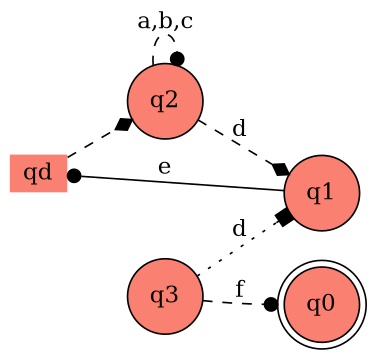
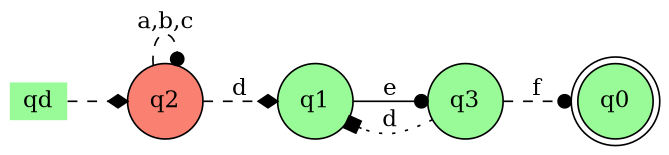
  strict digraph {
    rankdir=LR
    node [fillcolor=salmon shape=circle style=filled]
    edge [arrowhead=dot style=dashed]
-   qd [height=0 shape=none width=0]
+   qd [fillcolor=palegreen height=0 shape=none width=0]
    q2 [height=0.5 width=0.0]
-   q1 [height=0.5 width=0.0]
-   q0 [height=0.5 shape=doublecircle width=0.0]
-   q3 [height=0.5 width=0.0]
+   q1 [fillcolor=palegreen height=0.5 width=0.0]
+   q0 [fillcolor=palegreen height=0.5 shape=doublecircle width=0.0]
+   q3 [fillcolor=palegreen height=0.5 width=0.0]
    qd -> q2 [arrowhead=diamond]
    q2 -> q2 [label="a,b,c"]
    q2 -> q1 [arrowhead=diamond label=d]
-   q1 -> qd [label=e style=solid]
+   q1 -> q3 [label=e style=solid]
    q3 -> q1 [arrowhead=box label=d style=dotted]
    q3 -> q0 [label=f]
  }
